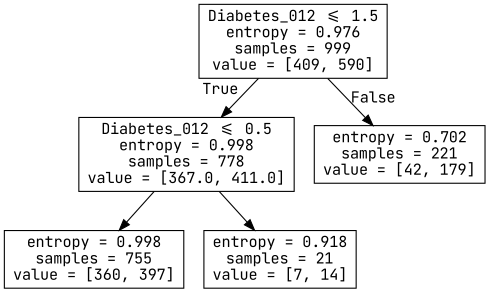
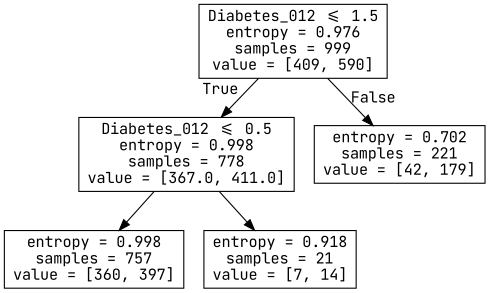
  digraph {
    fontname="JetBrains Mono"
    node [fontname="JetBrains Mono" shape=box]
    edge [fontname="JetBrains Mono"]
    n1 [label="Diabetes_012 <= 1.5\nentropy = 0.976\nsamples = 999\nvalue = [409, 590]"]
    n2 [label="Diabetes_012 <= 0.5\nentropy = 0.998\nsamples = 778\nvalue = [367.0, 411.0]"]
    n3 [label="entropy = 0.702\nsamples = 221\nvalue = [42, 179]"]
-   n4 [label="entropy = 0.998\nsamples = 755\nvalue = [360, 397]"]
+   n4 [label="entropy = 0.998\nsamples = 757\nvalue = [360, 397]"]
    n5 [label="entropy = 0.918\nsamples = 21\nvalue = [7, 14]"]
    n1 -> n2 [headlabel=True labelangle=45 labeldistance=2.5]
    n1 -> n3 [headlabel=False labelangle=-45 labeldistance=2.5]
    n2 -> n4
    n2 -> n5
  }
